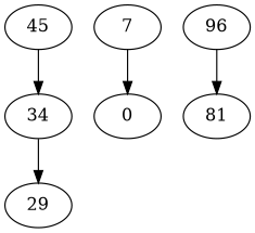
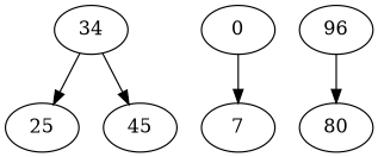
  digraph {
    34
-   25 [label=29]
+   25
    45
    7
    0
    96
-   80 [label=81]
+   80
    34 -> 25
-   45 -> 34
-   7 -> 0
+   34 -> 45
+   0 -> 7
    96 -> 80
  }
